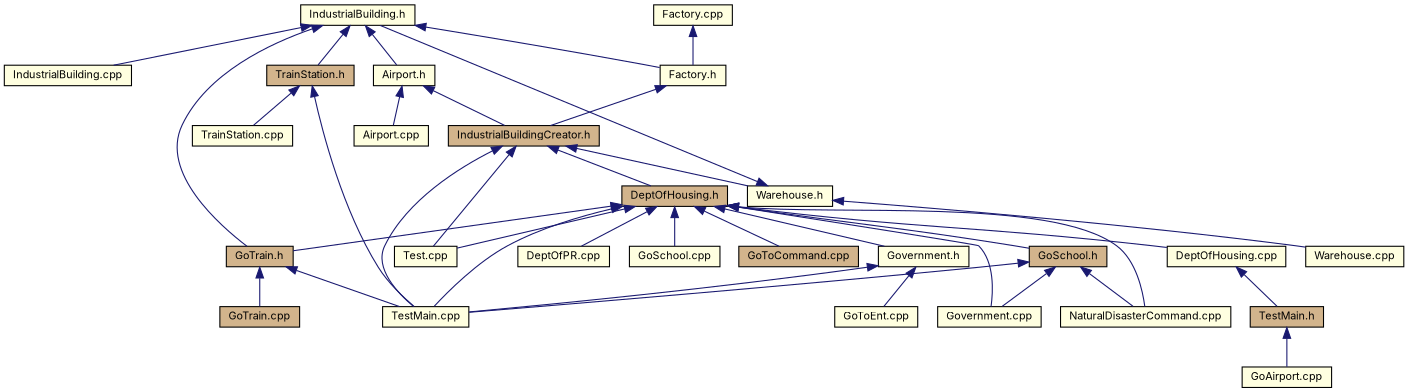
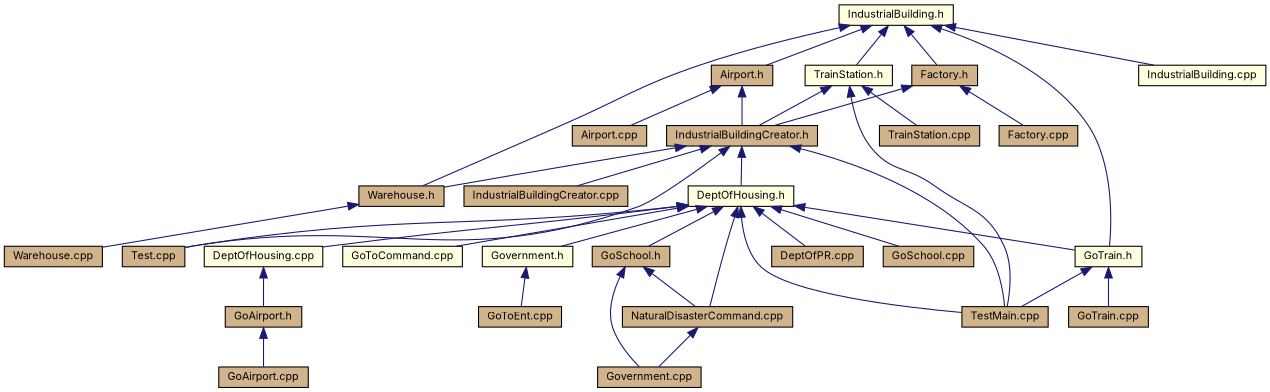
  digraph {
    fontname=Inter
    node [color=black fillcolor=lightyellow fontname=Inter fontsize=10 shape=record style=filled]
    edge [color=midnightblue dir=back fontname=Inter fontsize=10 labelfontname=Helvetica labelfontsize=10 style=solid]
    n1 [fontcolor=black height=0.2 label="IndustrialBuilding.h" width=0.4]
-   n2 [height=0.2 label="Airport.h" width=0.4]
-   n3 [fillcolor=tan height=0.2 label="GoTrain.h" width=0.4]
-   n4 [height=0.2 label="Factory.h" width=0.4]
+   n2 [fillcolor=tan height=0.2 label="Airport.h" width=0.4]
+   n3 [height=0.2 label="GoTrain.h" width=0.4]
+   n4 [fillcolor=tan height=0.2 label="Factory.h" width=0.4]
    n5 [height=0.2 label="IndustrialBuilding.cpp" width=0.4]
-   n6 [fillcolor=tan height=0.2 label="TrainStation.h" width=0.4]
-   n7 [height=0.2 label="Warehouse.h" width=0.4]
-   n8 [height=0.2 label="Airport.cpp" width=0.4]
+   n6 [height=0.2 label="TrainStation.h" width=0.4]
+   n7 [fillcolor=tan height=0.2 label="Warehouse.h" width=0.4]
+   n8 [fillcolor=tan height=0.2 label="Airport.cpp" width=0.4]
    n9 [fillcolor=tan height=0.2 label="IndustrialBuildingCreator.h" width=0.4]
-   n10 [height=0.2 label="TestMain.cpp" width=0.4]
+   n10 [fillcolor=tan height=0.2 label="TestMain.cpp" width=0.4]
    n11 [fillcolor=tan height=0.2 label="GoTrain.cpp" width=0.4]
-   n12 [height=0.2 label="Factory.cpp" width=0.4]
-   n13 [height=0.2 label="TrainStation.cpp" width=0.4]
-   n14 [height=0.2 label="Warehouse.cpp" width=0.4]
-   n15 [fillcolor=tan height=0.2 label="DeptOfHousing.h" width=0.4]
-   n16 [height=0.2 label="Test.cpp" width=0.4]
+   n12 [fillcolor=tan height=0.2 label="Factory.cpp" width=0.4]
+   n13 [fillcolor=tan height=0.2 label="TrainStation.cpp" width=0.4]
+   n14 [fillcolor=tan height=0.2 label="Warehouse.cpp" width=0.4]
+   n15 [height=0.2 label="DeptOfHousing.h" width=0.4]
+   n16 [fillcolor=tan height=0.2 label="Test.cpp" width=0.4]
+   n17 [fillcolor=tan height=0.2 label="IndustrialBuildingCreator.cpp" width=0.4]
    n18 [height=0.2 label="DeptOfHousing.cpp" width=0.4]
-   n19 [height=0.2 label="DeptOfPR.cpp" width=0.4]
-   n20 [height=0.2 label="GoSchool.cpp" width=0.4]
-   n21 [fillcolor=tan height=0.2 label="GoToCommand.cpp" width=0.4]
+   n19 [fillcolor=tan height=0.2 label="DeptOfPR.cpp" width=0.4]
+   n20 [fillcolor=tan height=0.2 label="GoSchool.cpp" width=0.4]
+   n21 [height=0.2 label="GoToCommand.cpp" width=0.4]
    n22 [height=0.2 label="Government.h" width=0.4]
-   n23 [height=0.2 label="Government.cpp" width=0.4]
-   n24 [height=0.2 label="NaturalDisasterCommand.cpp" width=0.4]
+   n23 [fillcolor=tan height=0.2 label="Government.cpp" width=0.4]
+   n24 [fillcolor=tan height=0.2 label="NaturalDisasterCommand.cpp" width=0.4]
    n25 [fillcolor=tan height=0.2 label="GoSchool.h" width=0.4]
-   n26 [fillcolor=tan height=0.2 label="TestMain.h" width=0.4]
-   n27 [height=0.2 label="GoAirport.cpp" width=0.4]
-   n28 [height=0.2 label="GoToEnt.cpp" width=0.4]
+   n26 [fillcolor=tan height=0.2 label="GoAirport.h" width=0.4]
+   n27 [fillcolor=tan height=0.2 label="GoAirport.cpp" width=0.4]
+   n28 [fillcolor=tan height=0.2 label="GoToEnt.cpp" width=0.4]
    n1 -> n2
    n1 -> n3
    n1 -> n4
    n1 -> n5
    n1 -> n6
-   n7 -> n1
+   n1 -> n7
    n2 -> n8
    n2 -> n9
    n3 -> n10
    n3 -> n11
    n4 -> n9
-   n12 -> n4
+   n4 -> n12
+   n6 -> n9
    n6 -> n10
    n6 -> n13
    n7 -> n14
    n9 -> n7
    n9 -> n10
    n9 -> n15
    n9 -> n16
+   n9 -> n17
    n15 -> n3
    n15 -> n10
    n15 -> n16
    n15 -> n18
    n15 -> n19
    n15 -> n20
    n15 -> n21
    n15 -> n22
-   n15 -> n23
+   n24 -> n23
    n15 -> n24
    n15 -> n25
    n18 -> n26
-   n22 -> n10
    n22 -> n28
-   n25 -> n10
    n25 -> n23
    n25 -> n24
    n26 -> n27
  }
